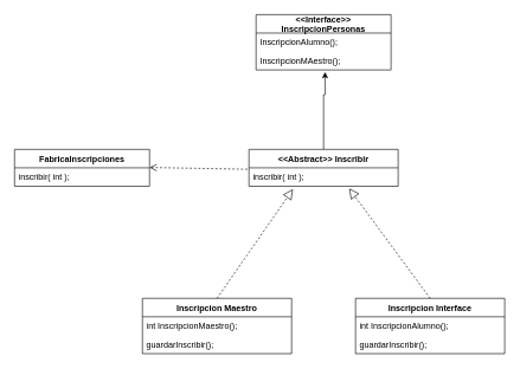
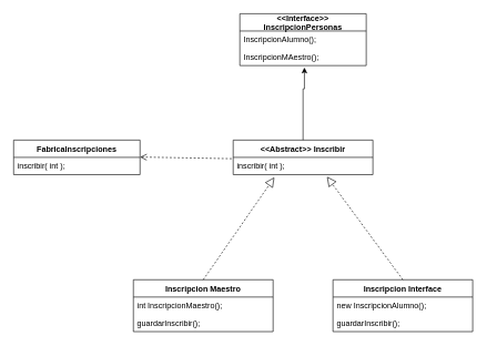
  <mxCell id="0" />
  <mxCell id="1" parent="0" />
  <mxCell id="2" style="edgeStyle=orthogonalEdgeStyle;rounded=0;orthogonalLoop=1;jettySize=auto;html=1;entryX=0.511;entryY=1.115;entryDx=0;entryDy=0;entryPerimeter=0;" edge="1" parent="1" source="3" target="18"><mxGeometry relative="1" as="geometry"><Array as="points"><mxPoint x="455" y="133" /><mxPoint x="457" y="133" /></Array></mxGeometry></mxCell>
  <mxCell id="3" value="&lt;&lt;Abstract&gt;&gt; Inscribir" style="swimlane;fontStyle=1;childLayout=stackLayout;horizontal=1;startSize=26;fillColor=none;horizontalStack=0;resizeParent=1;resizeParentMax=0;resizeLast=0;collapsible=1;marginBottom=0;" parent="1" vertex="1"><mxGeometry x="350" y="210" width="210" height="52" as="geometry" /></mxCell>
  <mxCell id="4" value="inscribir( int );&#10;&#10; " style="text;strokeColor=none;fillColor=none;align=left;verticalAlign=top;spacingLeft=4;spacingRight=4;overflow=hidden;rotatable=0;points=[[0,0.5],[1,0.5]];portConstraint=eastwest;" parent="3" vertex="1"><mxGeometry y="26" width="210" height="26" as="geometry" /></mxCell>
  <mxCell id="5" value="FabricaInscripciones" style="swimlane;fontStyle=1;childLayout=stackLayout;horizontal=1;startSize=26;fillColor=none;horizontalStack=0;resizeParent=1;resizeParentMax=0;resizeLast=0;collapsible=1;marginBottom=0;" parent="1" vertex="1"><mxGeometry x="20" y="210" width="190" height="52" as="geometry" /></mxCell>
  <mxCell id="6" value="inscribir( int );" style="text;strokeColor=none;fillColor=none;align=left;verticalAlign=top;spacingLeft=4;spacingRight=4;overflow=hidden;rotatable=0;points=[[0,0.5],[1,0.5]];portConstraint=eastwest;" parent="5" vertex="1"><mxGeometry y="26" width="190" height="26" as="geometry" /></mxCell>
  <mxCell id="7" value="&lt;div&gt;&lt;br&gt;&lt;/div&gt;&lt;div&gt;&lt;br&gt;&lt;/div&gt;" style="html=1;verticalAlign=bottom;endArrow=open;dashed=1;endSize=8;exitX=-0.011;exitY=0.077;exitDx=0;exitDy=0;exitPerimeter=0;" parent="1" source="4" edge="1"><mxGeometry relative="1" as="geometry"><mxPoint x="290" y="235.5" as="sourcePoint" /><mxPoint x="210" y="235.5" as="targetPoint" /></mxGeometry></mxCell>
  <mxCell id="8" value="Inscripcion Maestro" style="swimlane;fontStyle=1;childLayout=stackLayout;horizontal=1;startSize=26;fillColor=none;horizontalStack=0;resizeParent=1;resizeParentMax=0;resizeLast=0;collapsible=1;marginBottom=0;" parent="1" vertex="1"><mxGeometry x="200" y="420" width="210" height="78" as="geometry"><mxRectangle x="130" y="360" width="190" height="26" as="alternateBounds" /></mxGeometry></mxCell>
  <mxCell id="9" value="int InscripcionMaestro(); " style="text;strokeColor=none;fillColor=none;align=left;verticalAlign=top;spacingLeft=4;spacingRight=4;overflow=hidden;rotatable=0;points=[[0,0.5],[1,0.5]];portConstraint=eastwest;" parent="8" vertex="1"><mxGeometry y="26" width="210" height="26" as="geometry" /></mxCell>
  <mxCell id="10" value="guardarInscribir();" style="text;strokeColor=none;fillColor=none;align=left;verticalAlign=top;spacingLeft=4;spacingRight=4;overflow=hidden;rotatable=0;points=[[0,0.5],[1,0.5]];portConstraint=eastwest;" parent="8" vertex="1"><mxGeometry y="52" width="210" height="26" as="geometry" /></mxCell>
  <mxCell id="11" value="Inscripcion Interface" style="swimlane;fontStyle=1;childLayout=stackLayout;horizontal=1;startSize=26;fillColor=none;horizontalStack=0;resizeParent=1;resizeParentMax=0;resizeLast=0;collapsible=1;marginBottom=0;" parent="1" vertex="1"><mxGeometry x="500" y="420" width="210" height="78" as="geometry"><mxRectangle x="130" y="360" width="190" height="26" as="alternateBounds" /></mxGeometry></mxCell>
- <mxCell id="12" value="int InscripcionAlumno();" style="text;strokeColor=none;fillColor=none;align=left;verticalAlign=top;spacingLeft=4;spacingRight=4;overflow=hidden;rotatable=0;points=[[0,0.5],[1,0.5]];portConstraint=eastwest;" parent="11" vertex="1"><mxGeometry y="26" width="210" height="26" as="geometry" /></mxCell>
+ <mxCell id="12" value="new InscripcionAlumno();" style="text;strokeColor=none;fillColor=none;align=left;verticalAlign=top;spacingLeft=4;spacingRight=4;overflow=hidden;rotatable=0;points=[[0,0.5],[1,0.5]];portConstraint=eastwest;" parent="11" vertex="1"><mxGeometry y="26" width="210" height="26" as="geometry" /></mxCell>
  <mxCell id="13" value="guardarInscribir(); " style="text;strokeColor=none;fillColor=none;align=left;verticalAlign=top;spacingLeft=4;spacingRight=4;overflow=hidden;rotatable=0;points=[[0,0.5],[1,0.5]];portConstraint=eastwest;" parent="11" vertex="1"><mxGeometry y="52" width="210" height="26" as="geometry" /></mxCell>
  <mxCell id="14" value="" style="endArrow=block;dashed=1;endFill=0;endSize=12;html=1;exitX=0.5;exitY=0;exitDx=0;exitDy=0;entryX=0.295;entryY=1.154;entryDx=0;entryDy=0;entryPerimeter=0;" edge="1" parent="1" source="8" target="4"><mxGeometry width="160" relative="1" as="geometry"><mxPoint x="320" y="350" as="sourcePoint" /><mxPoint x="400" y="270" as="targetPoint" /></mxGeometry></mxCell>
  <mxCell id="15" value="" style="endArrow=block;dashed=1;endFill=0;endSize=12;html=1;exitX=0.5;exitY=0;exitDx=0;exitDy=0;entryX=0.671;entryY=1.115;entryDx=0;entryDy=0;entryPerimeter=0;" edge="1" parent="1" source="11" target="4"><mxGeometry width="160" relative="1" as="geometry"><mxPoint x="393.05" y="414" as="sourcePoint" /><mxPoint x="500" y="260.004" as="targetPoint" /></mxGeometry></mxCell>
  <mxCell id="16" value="&lt;&lt;Interface&gt;&gt; &#10; InscripcionPersonas" style="swimlane;fontStyle=1;childLayout=stackLayout;horizontal=1;startSize=26;fillColor=none;horizontalStack=0;resizeParent=1;resizeParentMax=0;resizeLast=0;collapsible=1;marginBottom=0;" parent="1" vertex="1"><mxGeometry x="360" y="20" width="190" height="78" as="geometry" /></mxCell>
  <mxCell id="17" value="InscripcionAlumno();" style="text;strokeColor=none;fillColor=none;align=left;verticalAlign=top;spacingLeft=4;spacingRight=4;overflow=hidden;rotatable=0;points=[[0,0.5],[1,0.5]];portConstraint=eastwest;" parent="16" vertex="1"><mxGeometry y="26" width="190" height="26" as="geometry" /></mxCell>
  <mxCell id="18" value="InscripcionMAestro();" style="text;strokeColor=none;fillColor=none;align=left;verticalAlign=top;spacingLeft=4;spacingRight=4;overflow=hidden;rotatable=0;points=[[0,0.5],[1,0.5]];portConstraint=eastwest;" parent="16" vertex="1"><mxGeometry y="52" width="190" height="26" as="geometry" /></mxCell>
